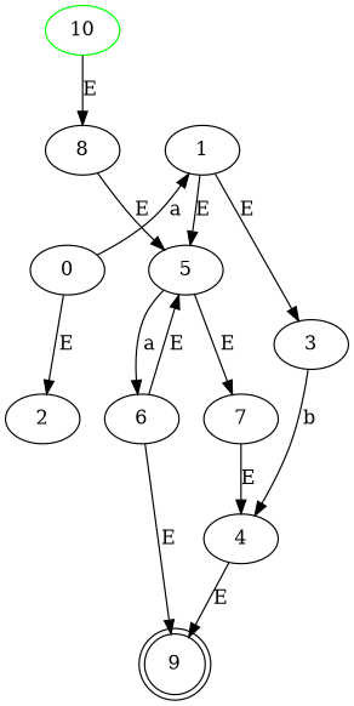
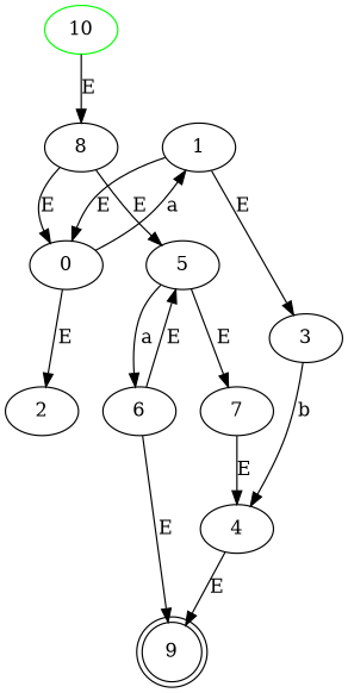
  digraph {
    9 [shape=doublecircle]
    10 [color=green]
    8
    0
    5
    1
    2
    3
    4
    6
    7
    10 -> 8 [label=E]
+   8 -> 0 [label=E]
    8 -> 5 [label=E]
    0 -> 1 [label=a]
    0 -> 2 [label=E]
    5 -> 6 [label=a]
    5 -> 7 [label=E]
-   1 -> 5 [label=E]
+   1 -> 0 [label=E]
    1 -> 3 [label=E]
    3 -> 4 [label=b]
    4 -> 9 [label=E]
    6 -> 9 [label=E]
    6 -> 5 [label=E]
    7 -> 4 [label=E]
  }
